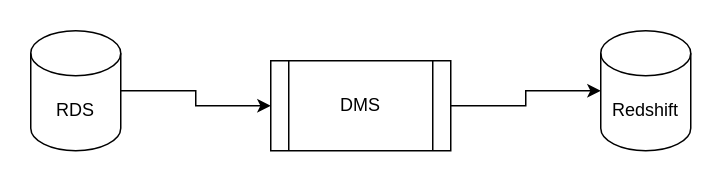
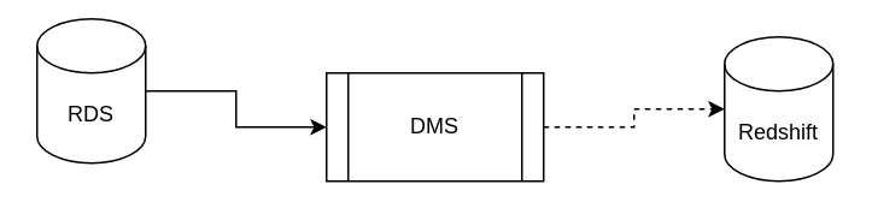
  <mxCell id="0" />
  <mxCell id="1" parent="0" />
  <mxCell id="2" style="edgeStyle=orthogonalEdgeStyle;rounded=0;orthogonalLoop=1;jettySize=auto;html=1;" edge="1" parent="1" source="3" target="5"><mxGeometry relative="1" as="geometry" /></mxCell>
- <mxCell id="3" value="RDS" style="shape=cylinder3;whiteSpace=wrap;html=1;boundedLbl=1;backgroundOutline=1;size=15;" vertex="1" parent="1"><mxGeometry x="20" y="20" width="60" height="80" as="geometry" /></mxCell>
- <mxCell id="4" style="edgeStyle=orthogonalEdgeStyle;rounded=0;orthogonalLoop=1;jettySize=auto;html=1;" edge="1" parent="1" source="5" target="6"><mxGeometry relative="1" as="geometry" /></mxCell>
+ <mxCell id="3" value="RDS" style="shape=cylinder3;whiteSpace=wrap;html=1;boundedLbl=1;backgroundOutline=1;size=15;" vertex="1" parent="1"><mxGeometry x="20" y="10" width="60" height="80" as="geometry" /></mxCell>
+ <mxCell id="4" style="edgeStyle=orthogonalEdgeStyle;rounded=0;orthogonalLoop=1;jettySize=auto;html=1;dashed=1;" edge="1" parent="1" source="5" target="6"><mxGeometry relative="1" as="geometry" /></mxCell>
  <mxCell id="5" value="DMS" style="shape=process;whiteSpace=wrap;html=1;backgroundOutline=1;" vertex="1" parent="1"><mxGeometry x="180" y="40" width="120" height="60" as="geometry" /></mxCell>
  <mxCell id="6" value="Redshift" style="shape=cylinder3;whiteSpace=wrap;html=1;boundedLbl=1;backgroundOutline=1;size=15;" vertex="1" parent="1"><mxGeometry x="400" y="20" width="60" height="80" as="geometry" /></mxCell>
